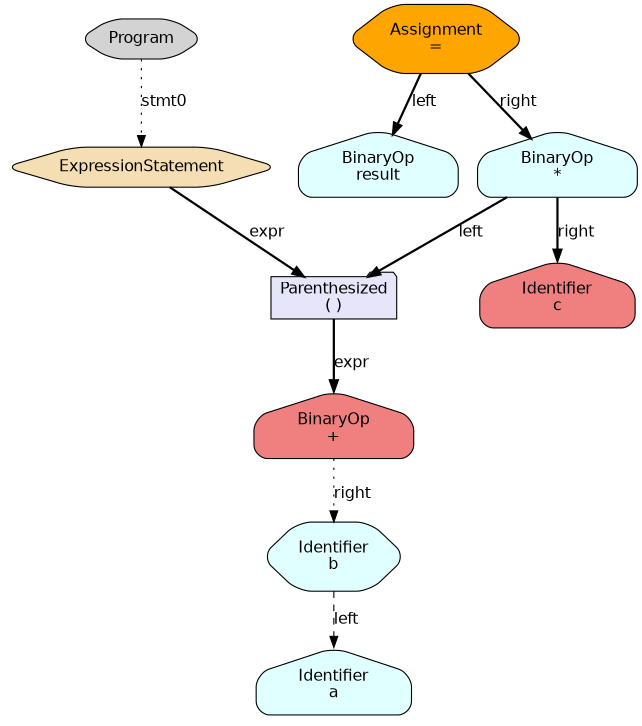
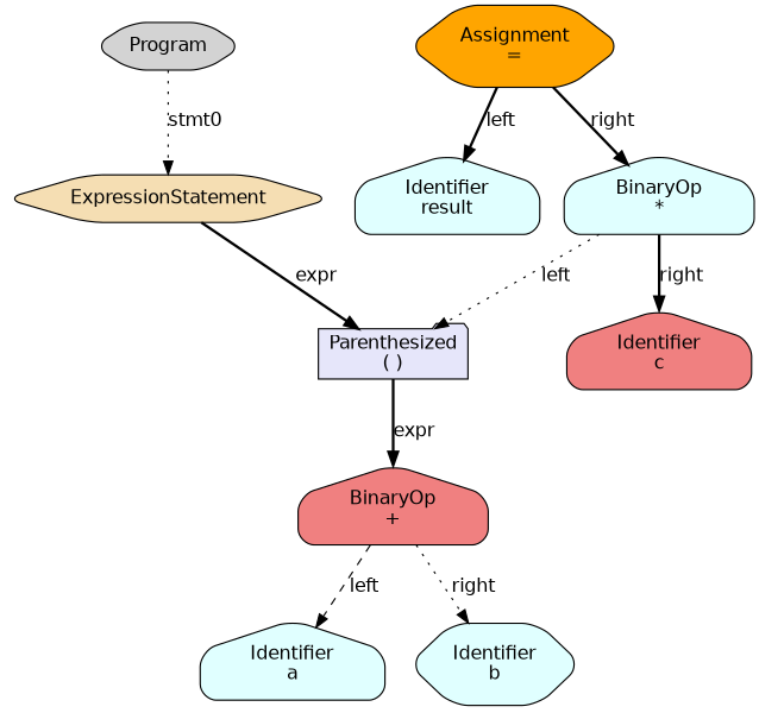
  digraph {
    fontname="DejaVu Sans"
    rankdir=TB
    node [fillcolor=lightcyan fontname="DejaVu Sans" shape=house style="rounded,filled"]
    edge [fontname="DejaVu Sans" style=bold]
    n1 [fillcolor=lightgray label=Program shape=hexagon]
    n2 [fillcolor=wheat label=ExpressionStatement shape=hexagon]
    n3 [fillcolor=lavender label="Parenthesized\n( )" shape=folder]
    n4 [fillcolor=orange label="Assignment\n=" shape=hexagon]
-   n5 [label="BinaryOp\nresult"]
+   n5 [label="Identifier\nresult"]
    n6 [label="BinaryOp\n*"]
    n7 [fillcolor=lightcoral label="Identifier\nc"]
    n8 [fillcolor=lightcoral label="BinaryOp\n+"]
    n9 [label="Identifier\na"]
    n10 [label="Identifier\nb" shape=hexagon]
    n1 -> n2 [label=stmt0 style=dotted]
    n2 -> n3 [label=expr]
    n3 -> n8 [label=expr]
    n4 -> n5 [label=left]
    n4 -> n6 [label=right]
-   n6 -> n3 [label=left]
+   n6 -> n3 [label=left style=dotted]
    n6 -> n7 [label=right]
-   n10 -> n9 [label=left style=dashed]
+   n8 -> n9 [label=left style=dashed]
    n8 -> n10 [label=right style=dotted]
  }
